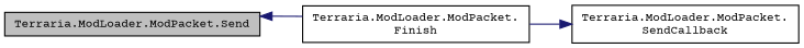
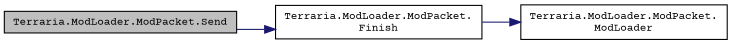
  digraph {
    fontname="Courier Prime"
    rankdir=LR
    node [color=black fillcolor=white fontname="Courier Prime" fontsize=10 shape=record style=filled]
    edge [color=midnightblue fontname="Courier Prime" fontsize=10 labelfontname=Helvetica labelfontsize=10 style=solid]
    n1 [fillcolor=grey75 fontcolor=black height=0.2 label="Terraria.ModLoader.ModPacket.Send" width=0.4]
    n2 [height=0.2 label="Terraria.ModLoader.ModPacket.\lFinish" width=0.4]
-   n3 [height=0.2 label="Terraria.ModLoader.ModPacket.\lSendCallback" width=0.4]
-   n2 -> n1
+   n3 [height=0.2 label="Terraria.ModLoader.ModPacket.\lModLoader" width=0.4]
+   n1 -> n2
    n2 -> n3
  }
